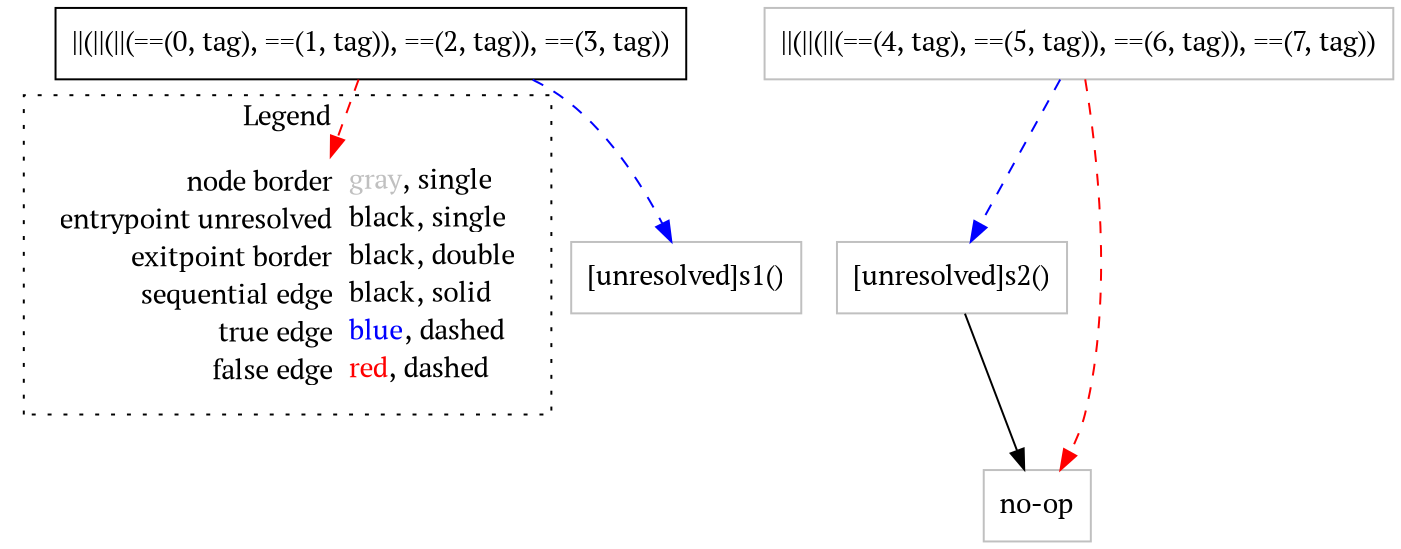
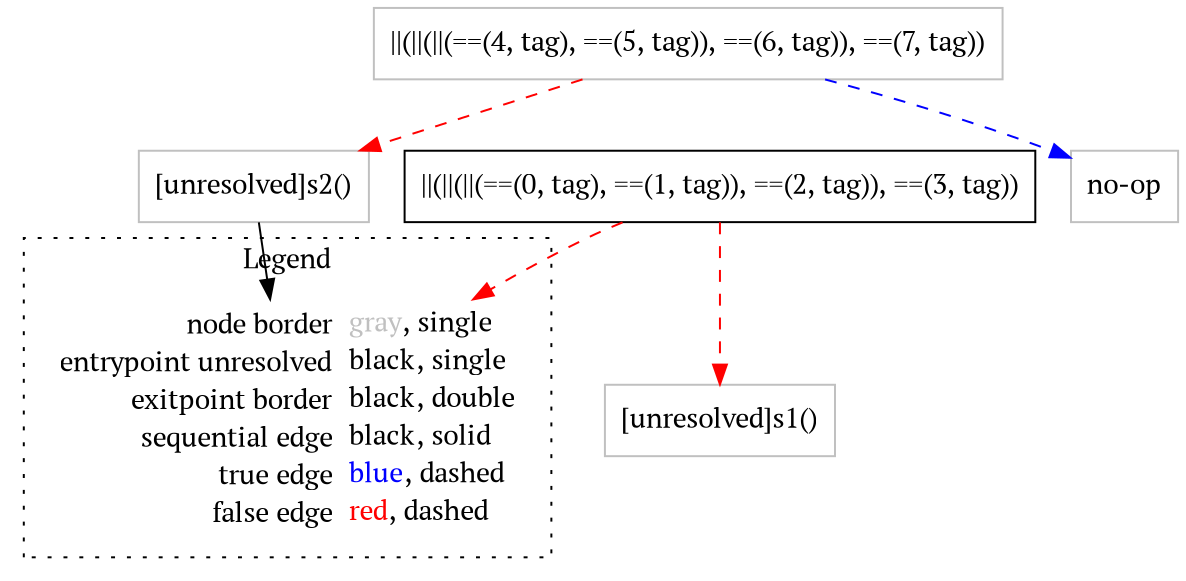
  digraph {
    fontname="PT Serif"
    node [fontname="PT Serif" shape=rect color=gray]
    edge [color=red fontname="PT Serif" style=dashed]
    n1 [label=<<table border="0" cellpadding="2" cellspacing="0" cellborder="0"><tr><td align="right">node border&nbsp;</td><td align="left"><font color="gray">gray</font>, single</td></tr><tr><td align="right">entrypoint unresolved&nbsp;</td><td align="left"><font color="black">black</font>, single</td></tr><tr><td align="right">exitpoint border&nbsp;</td><td align="left"><font color="black">black</font>, double</td></tr><tr><td align="right">sequential edge&nbsp;</td><td align="left"><font color="black">black</font>, solid</td></tr><tr><td align="right">true edge&nbsp;</td><td align="left"><font color="blue">blue</font>, dashed</td></tr><tr><td align="right">false edge&nbsp;</td><td align="left"><font color="red">red</font>, dashed</td></tr></table>> shape=plaintext color=""]
    n2 [color=black label=<||(||(||(==(0, tag), ==(1, tag)), ==(2, tag)), ==(3, tag))>]
    n3 [label=<[unresolved]s1()>]
    n4 [label=<||(||(||(==(4, tag), ==(5, tag)), ==(6, tag)), ==(7, tag))>]
    n5 [label=<[unresolved]s2()>]
    n6 [label=<no-op>]
    subgraph cluster_1 {
      label=Legend
      style=dotted
      n1
    }
    n2 -> n1
-   n2 -> n3 [color=blue]
-   n4 -> n5 [color=blue]
-   n4 -> n6
-   n5 -> n6 [color=black style=""]
+   n2 -> n3
+   n4 -> n5
+   n4 -> n6 [color=blue]
+   n5 -> n1 [color=black style=""]
  }
